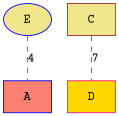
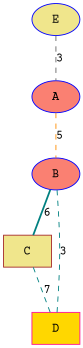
  graph {
    fontname="Courier Prime"
    node [color=blue fillcolor=salmon fontname="Courier Prime" shape=box style=filled]
    edge [color=teal fontname="Courier Prime" style=dashed]
-   A
+   A [shape=ellipse]
+   B [shape=ellipse]
    C [color=brown fillcolor=khaki]
    D [color=deeppink fillcolor=gold]
    E [fillcolor=khaki shape=ellipse]
+   A -- B [color=darkorange label=5]
+   B -- C [label=6 style=bold]
    C -- D [label=7]
-   E -- A [color=gray40 label=4]
+   D -- B [label=3]
+   E -- A [color=gray40 label=3]
  }
